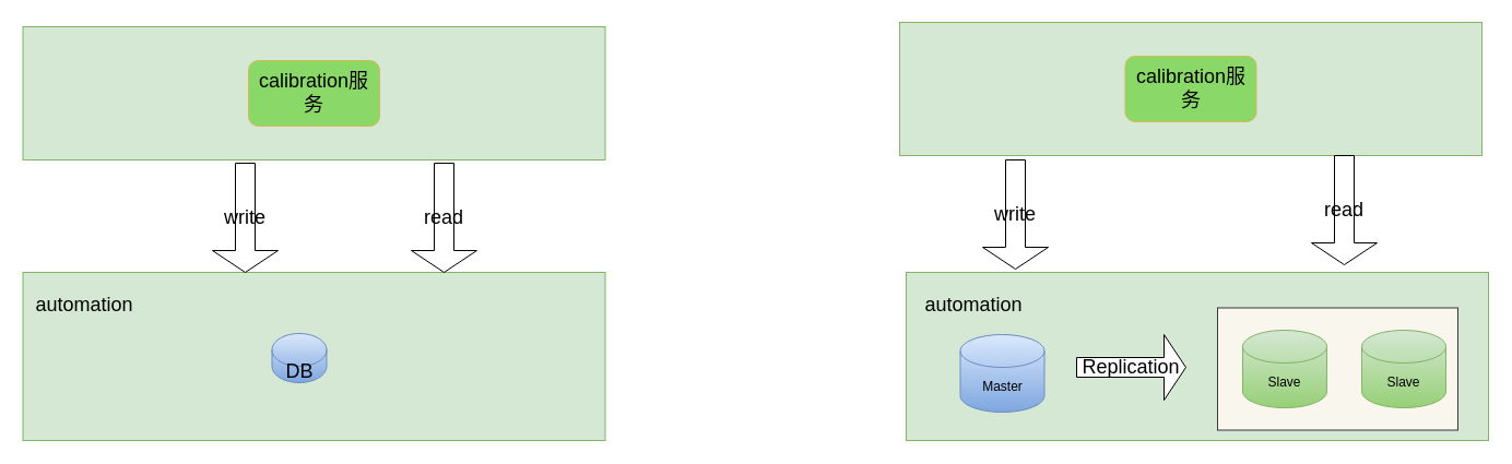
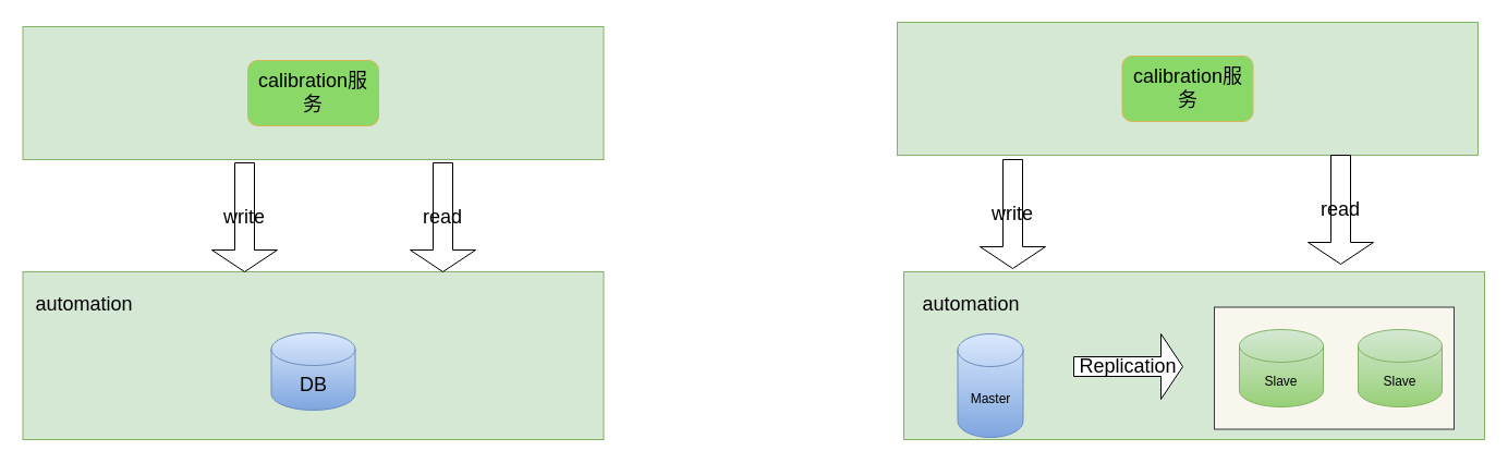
  <mxCell id="0" />
  <mxCell id="1" parent="0" />
  <mxCell id="2" value="" style="rounded=0;whiteSpace=wrap;html=1;fillColor=#d5e8d4;strokeColor=#82b366;gradientColor=none;" vertex="1" parent="1"><mxGeometry x="829" y="249" width="533" height="154" as="geometry" /></mxCell>
  <mxCell id="3" value="" style="rounded=0;whiteSpace=wrap;html=1;fillColor=#d5e8d4;strokeColor=#82b366;gradientColor=none;" vertex="1" parent="1"><mxGeometry x="20.5" y="24" width="533" height="122" as="geometry" /></mxCell>
  <mxCell id="4" value="calibration服务" style="rounded=1;whiteSpace=wrap;html=1;gradientColor=none;fillColor=#8AD968;strokeColor=#d6b656;fillStyle=auto;fontSize=18;" vertex="1" parent="1"><mxGeometry x="227" y="55" width="120" height="60" as="geometry" /></mxCell>
  <mxCell id="5" value="" style="rounded=0;whiteSpace=wrap;html=1;fillStyle=auto;fontSize=18;fillColor=#f9f7ed;strokeColor=#36393d;" vertex="1" parent="1"><mxGeometry x="1114" y="281.5" width="220" height="112" as="geometry" /></mxCell>
- <mxCell id="6" value="Master" style="shape=cylinder3;whiteSpace=wrap;html=1;boundedLbl=1;backgroundOutline=1;size=15;fillStyle=auto;fillColor=#dae8fc;gradientColor=#7ea6e0;strokeColor=#6c8ebf;" vertex="1" parent="1"><mxGeometry x="878.5" y="306" width="77" height="71" as="geometry" /></mxCell>
+ <mxCell id="6" value="Master" style="shape=cylinder3;whiteSpace=wrap;html=1;boundedLbl=1;backgroundOutline=1;size=15;fillStyle=auto;fillColor=#dae8fc;gradientColor=#7ea6e0;strokeColor=#6c8ebf;" vertex="1" parent="1"><mxGeometry x="878.5" y="306" width="60" height="95" as="geometry" /></mxCell>
  <mxCell id="7" value="Slave" style="shape=cylinder3;whiteSpace=wrap;html=1;boundedLbl=1;backgroundOutline=1;size=15;fillStyle=auto;fillColor=#d5e8d4;gradientColor=#97d077;strokeColor=#82b366;" vertex="1" parent="1"><mxGeometry x="1137" y="302" width="77" height="71" as="geometry" /></mxCell>
  <mxCell id="8" value="Slave" style="shape=cylinder3;whiteSpace=wrap;html=1;boundedLbl=1;backgroundOutline=1;size=15;fillStyle=auto;fillColor=#d5e8d4;gradientColor=#97d077;strokeColor=#82b366;" vertex="1" parent="1"><mxGeometry x="1246" y="302" width="77" height="71" as="geometry" /></mxCell>
  <mxCell id="9" value="" style="rounded=0;whiteSpace=wrap;html=1;fillColor=#d5e8d4;strokeColor=#82b366;gradientColor=none;" vertex="1" parent="1"><mxGeometry x="20.5" y="249" width="533" height="154" as="geometry" /></mxCell>
- <mxCell id="10" value="DB" style="shape=cylinder3;whiteSpace=wrap;html=1;boundedLbl=1;backgroundOutline=1;size=15;fillStyle=auto;fillColor=#dae8fc;gradientColor=#7ea6e0;strokeColor=#6c8ebf;fontSize=18;" vertex="1" parent="1"><mxGeometry x="248.5" y="305" width="50" height="45" as="geometry" /></mxCell>
+ <mxCell id="10" value="DB" style="shape=cylinder3;whiteSpace=wrap;html=1;boundedLbl=1;backgroundOutline=1;size=15;fillStyle=auto;fillColor=#dae8fc;gradientColor=#7ea6e0;strokeColor=#6c8ebf;fontSize=18;" vertex="1" parent="1"><mxGeometry x="248.5" y="305" width="77" height="71" as="geometry" /></mxCell>
  <mxCell id="11" value="automation" style="text;html=1;strokeColor=none;fillColor=none;align=center;verticalAlign=middle;whiteSpace=wrap;rounded=0;fontSize=18;" vertex="1" parent="1"><mxGeometry x="27" y="262" width="100" height="33" as="geometry" /></mxCell>
  <mxCell id="12" value="write" style="shape=singleArrow;direction=south;whiteSpace=wrap;html=1;fillStyle=auto;fontSize=18;" vertex="1" parent="1"><mxGeometry x="194" y="149" width="60" height="100" as="geometry" /></mxCell>
  <mxCell id="13" value="read" style="shape=singleArrow;direction=south;whiteSpace=wrap;html=1;fillStyle=auto;fontSize=18;" vertex="1" parent="1"><mxGeometry x="376" y="149" width="60" height="100" as="geometry" /></mxCell>
  <mxCell id="14" value="" style="rounded=0;whiteSpace=wrap;html=1;fillColor=#d5e8d4;strokeColor=#82b366;gradientColor=none;" vertex="1" parent="1"><mxGeometry x="823" y="20" width="533" height="122" as="geometry" /></mxCell>
  <mxCell id="15" value="calibration服务" style="rounded=1;whiteSpace=wrap;html=1;gradientColor=none;fillColor=#8AD968;strokeColor=#d6b656;fillStyle=auto;fontSize=18;" vertex="1" parent="1"><mxGeometry x="1029.5" y="51" width="120" height="60" as="geometry" /></mxCell>
  <mxCell id="16" value="write" style="shape=singleArrow;direction=south;whiteSpace=wrap;html=1;fillStyle=auto;fontSize=18;" vertex="1" parent="1"><mxGeometry x="899" y="146" width="60" height="100" as="geometry" /></mxCell>
  <mxCell id="17" value="read" style="shape=singleArrow;direction=south;whiteSpace=wrap;html=1;fillStyle=auto;fontSize=18;" vertex="1" parent="1"><mxGeometry x="1200" y="142" width="60" height="100" as="geometry" /></mxCell>
  <mxCell id="18" value="automation" style="text;html=1;strokeColor=none;fillColor=none;align=center;verticalAlign=middle;whiteSpace=wrap;rounded=0;fontSize=18;" vertex="1" parent="1"><mxGeometry x="841" y="262" width="100" height="33" as="geometry" /></mxCell>
  <mxCell id="19" value="Replication" style="shape=singleArrow;whiteSpace=wrap;html=1;fillStyle=auto;fontSize=18;" vertex="1" parent="1"><mxGeometry x="985" y="306" width="100" height="60" as="geometry" /></mxCell>
